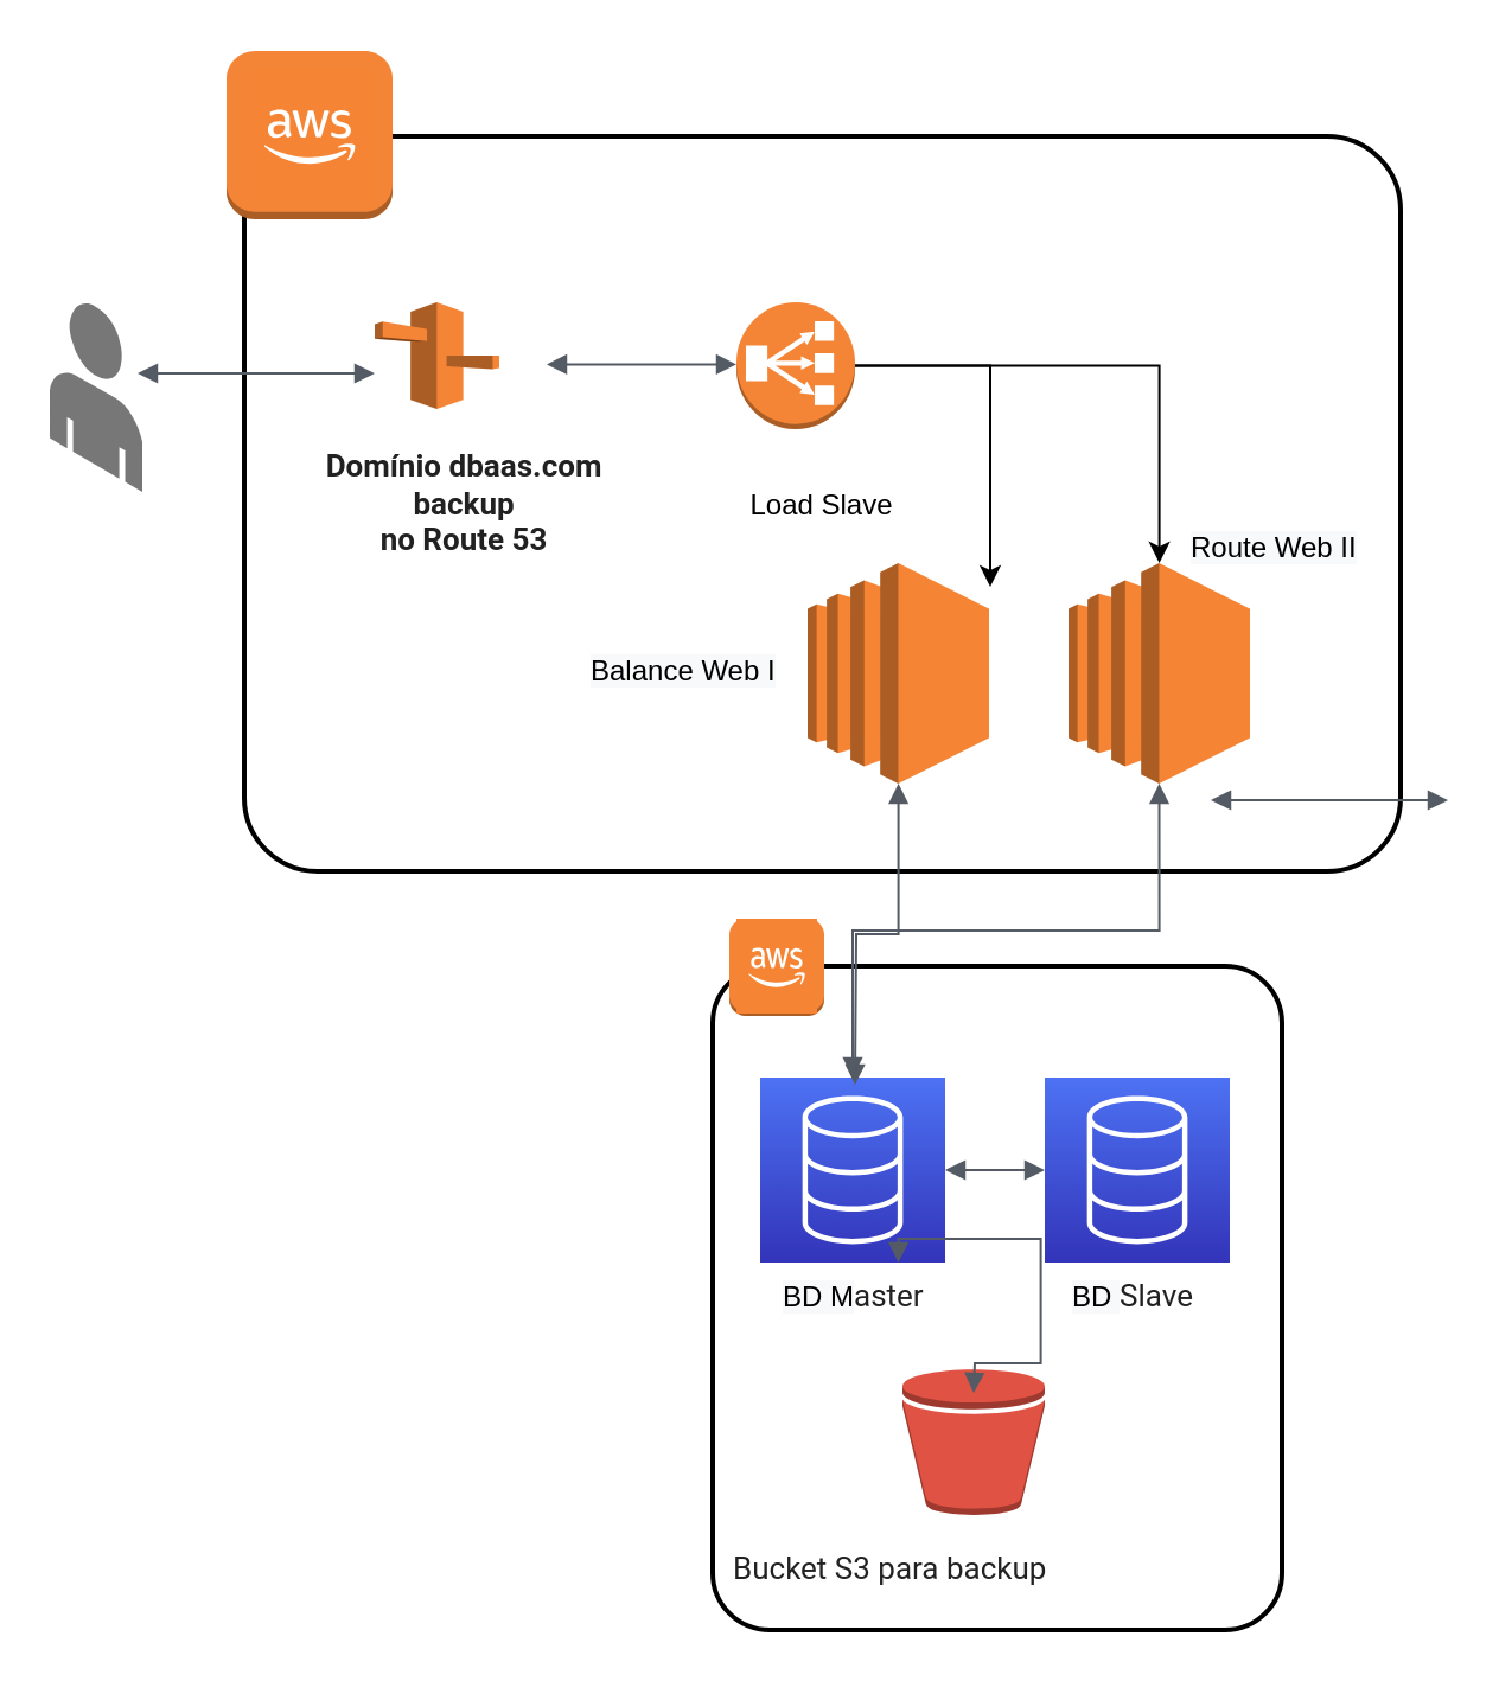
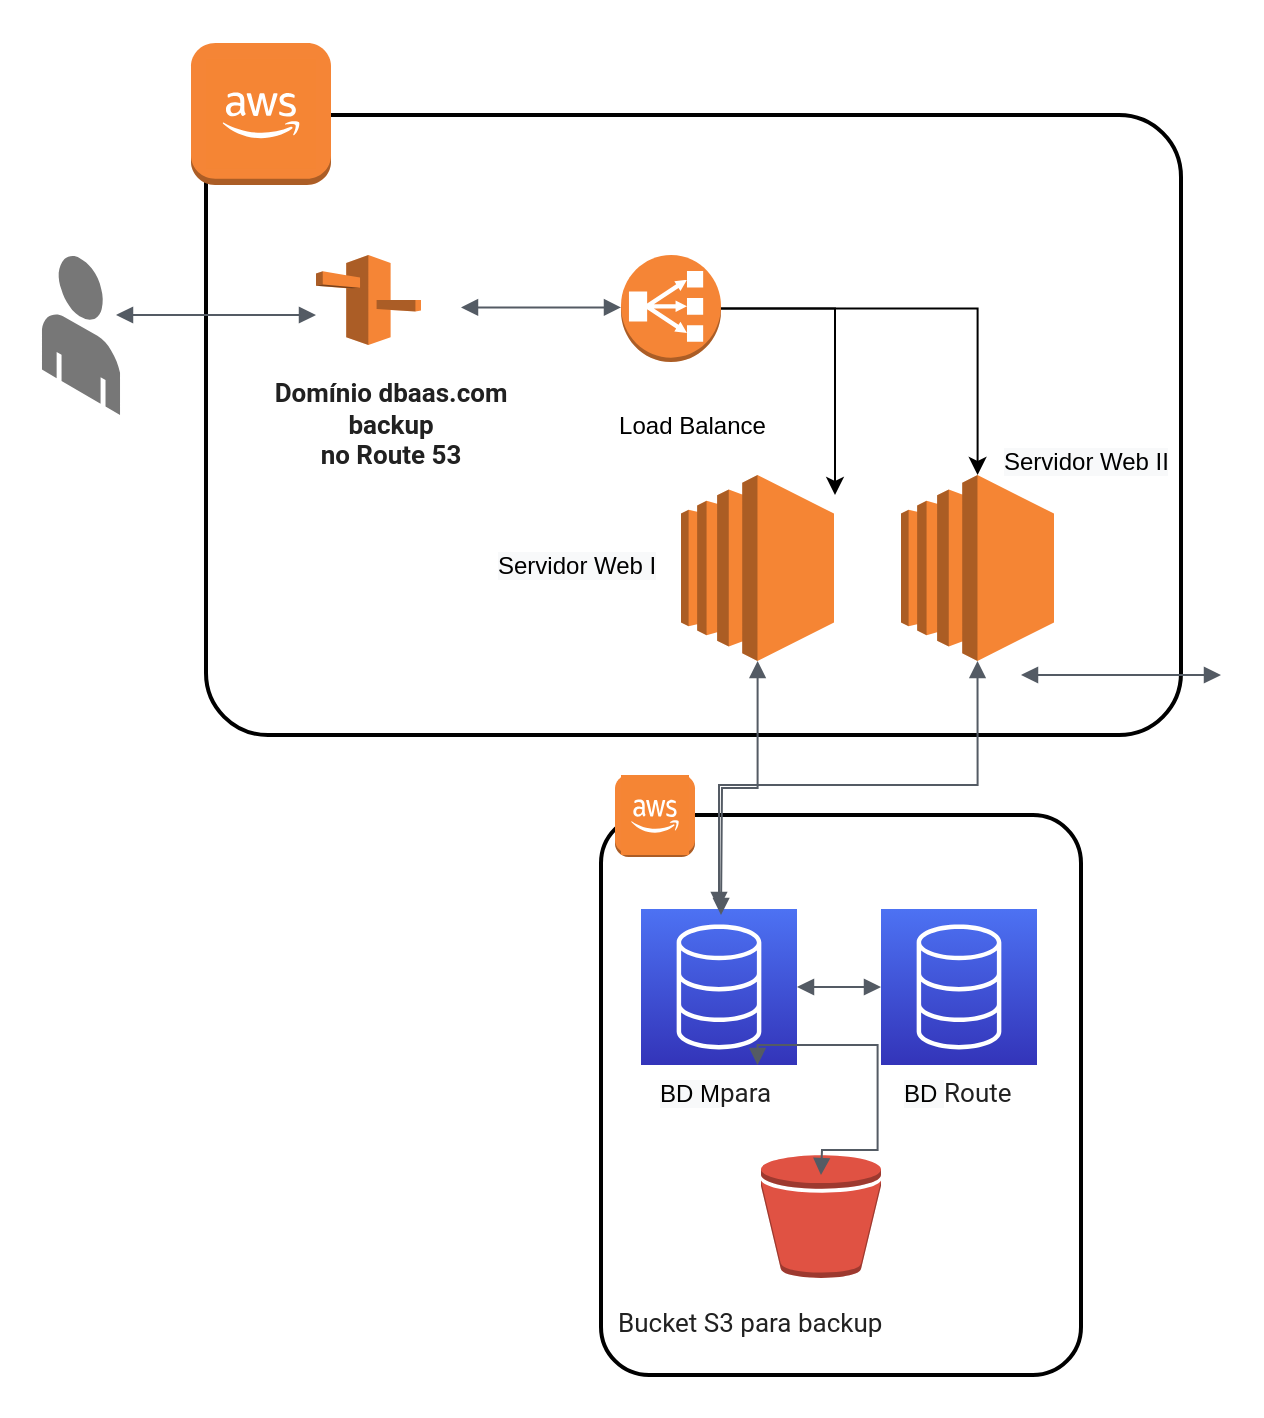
  <mxCell id="0" />
  <mxCell id="1" parent="0" />
- <mxCell id="2" value="Load Slave" style="rounded=1;arcSize=10;dashed=0;fillColor=none;gradientColor=none;strokeWidth=2;" vertex="1" parent="1"><mxGeometry x="102.5" y="57" width="487.5" height="310" as="geometry" /></mxCell>
+ <mxCell id="2" value="Load Balance" style="rounded=1;arcSize=10;dashed=0;fillColor=none;gradientColor=none;strokeWidth=2;" vertex="1" parent="1"><mxGeometry x="102.5" y="57" width="487.5" height="310" as="geometry" /></mxCell>
  <mxCell id="3" value="" style="verticalLabelPosition=bottom;html=1;verticalAlign=top;strokeWidth=1;align=center;outlineConnect=0;dashed=0;outlineConnect=0;shape=mxgraph.aws3d.end_user;strokeColor=none;fillColor=#777777;aspect=fixed;" vertex="1" parent="1"><mxGeometry x="20.49" y="127" width="39.02" height="80" as="geometry" /></mxCell>
  <mxCell id="4" value="" style="outlineConnect=0;dashed=0;verticalLabelPosition=bottom;verticalAlign=top;align=center;html=1;shape=mxgraph.aws3.route_53;fillColor=#F58536;gradientColor=none;" vertex="1" parent="1"><mxGeometry x="157.5" y="127" width="52.5" height="45.04" as="geometry" /></mxCell>
  <mxCell id="5" value="" style="dashed=0;html=1;shape=mxgraph.aws3.instance;fillColor=#F58536;gradientColor=none;dashed=0;" vertex="1" parent="1"><mxGeometry x="95" y="20.96" width="70" height="71" as="geometry" /></mxCell>
  <mxCell id="6" value="&lt;span style=&quot;color: rgba(0 , 0 , 0 , 0.87) ; font-family: &amp;#34;roboto&amp;#34; , &amp;#34;helvetica&amp;#34; , &amp;#34;arial&amp;#34; , sans-serif ; font-size: 13px ; text-align: left&quot;&gt;&lt;b&gt;Domínio dbaas.com &lt;br&gt;backup &lt;br&gt;no Route 53&lt;/b&gt;&lt;/span&gt;" style="text;html=1;align=center;verticalAlign=middle;resizable=0;points=[];autosize=1;strokeColor=none;fillColor=none;" vertex="1" parent="1"><mxGeometry x="130" y="187" width="130" height="50" as="geometry" /></mxCell>
  <mxCell id="7" value="" style="outlineConnect=0;dashed=0;verticalLabelPosition=bottom;verticalAlign=top;align=center;html=1;shape=mxgraph.aws3.cloud_2;fillColor=#F58534;gradientColor=none;" vertex="1" parent="1"><mxGeometry x="102.5" y="28.96" width="55" height="55" as="geometry" /></mxCell>
  <mxCell id="8" value="" style="edgeStyle=orthogonalEdgeStyle;html=1;endArrow=block;elbow=vertical;startArrow=block;startFill=1;endFill=1;strokeColor=#545B64;rounded=0;" edge="1" parent="1"><mxGeometry width="100" relative="1" as="geometry"><mxPoint x="57.5" y="157" as="sourcePoint" /><mxPoint x="157.5" y="157" as="targetPoint" /></mxGeometry></mxCell>
  <mxCell id="9" value="" style="outlineConnect=0;dashed=0;verticalLabelPosition=bottom;verticalAlign=top;align=center;html=1;shape=mxgraph.aws3.classic_load_balancer;fillColor=#F58536;gradientColor=none;" vertex="1" parent="1"><mxGeometry x="310" y="127" width="50" height="53.48" as="geometry" /></mxCell>
  <mxCell id="10" value="" style="edgeStyle=orthogonalEdgeStyle;html=1;endArrow=block;elbow=vertical;startArrow=block;startFill=1;endFill=1;strokeColor=#545B64;rounded=0;" edge="1" parent="1"><mxGeometry width="100" relative="1" as="geometry"><mxPoint x="230" y="153.24" as="sourcePoint" /><mxPoint x="310" y="153.24" as="targetPoint" /></mxGeometry></mxCell>
  <mxCell id="11" value="" style="outlineConnect=0;dashed=0;verticalLabelPosition=bottom;verticalAlign=top;align=center;html=1;shape=mxgraph.aws3.ec2;fillColor=#F58534;gradientColor=none;" vertex="1" parent="1"><mxGeometry x="450" y="237" width="76.5" height="93" as="geometry" /></mxCell>
  <mxCell id="12" value="" style="outlineConnect=0;dashed=0;verticalLabelPosition=bottom;verticalAlign=top;align=center;html=1;shape=mxgraph.aws3.ec2;fillColor=#F58534;gradientColor=none;" vertex="1" parent="1"><mxGeometry x="340" y="237" width="76.5" height="93" as="geometry" /></mxCell>
- <mxCell id="13" value="&lt;span style=&quot;color: rgb(0 , 0 , 0) ; font-family: &amp;#34;helvetica&amp;#34; ; font-size: 12px ; font-style: normal ; font-weight: 400 ; letter-spacing: normal ; text-align: center ; text-indent: 0px ; text-transform: none ; word-spacing: 0px ; background-color: rgb(248 , 249 , 250) ; display: inline ; float: none&quot;&gt;Balance Web I&lt;/span&gt;" style="text;whiteSpace=wrap;html=1;" vertex="1" parent="1"><mxGeometry x="247" y="268.5" width="100" height="30" as="geometry" /></mxCell>
- <mxCell id="14" value="&lt;span style=&quot;color: rgb(0 , 0 , 0) ; font-family: &amp;#34;helvetica&amp;#34; ; font-size: 12px ; font-style: normal ; font-weight: 400 ; letter-spacing: normal ; text-align: center ; text-indent: 0px ; text-transform: none ; word-spacing: 0px ; background-color: rgb(248 , 249 , 250) ; display: inline ; float: none&quot;&gt;Route Web II&lt;/span&gt;" style="text;whiteSpace=wrap;html=1;" vertex="1" parent="1"><mxGeometry x="500" y="217" width="100" height="30" as="geometry" /></mxCell>
+ <mxCell id="13" value="&lt;span style=&quot;color: rgb(0 , 0 , 0) ; font-family: &amp;#34;helvetica&amp;#34; ; font-size: 12px ; font-style: normal ; font-weight: 400 ; letter-spacing: normal ; text-align: center ; text-indent: 0px ; text-transform: none ; word-spacing: 0px ; background-color: rgb(248 , 249 , 250) ; display: inline ; float: none&quot;&gt;Servidor Web I&lt;/span&gt;" style="text;whiteSpace=wrap;html=1;" vertex="1" parent="1"><mxGeometry x="247" y="268.5" width="100" height="30" as="geometry" /></mxCell>
+ <mxCell id="14" value="&lt;span style=&quot;color: rgb(0 , 0 , 0) ; font-family: &amp;#34;helvetica&amp;#34; ; font-size: 12px ; font-style: normal ; font-weight: 400 ; letter-spacing: normal ; text-align: center ; text-indent: 0px ; text-transform: none ; word-spacing: 0px ; background-color: rgb(248 , 249 , 250) ; display: inline ; float: none&quot;&gt;Servidor Web II&lt;/span&gt;" style="text;whiteSpace=wrap;html=1;" vertex="1" parent="1"><mxGeometry x="500" y="217" width="100" height="30" as="geometry" /></mxCell>
  <mxCell id="15" value="" style="edgeStyle=segmentEdgeStyle;endArrow=classic;html=1;rounded=0;" edge="1" parent="1" source="9"><mxGeometry width="50" height="50" relative="1" as="geometry"><mxPoint x="440" y="172.04" as="sourcePoint" /><mxPoint x="417" y="247" as="targetPoint" /></mxGeometry></mxCell>
  <mxCell id="16" value="" style="edgeStyle=segmentEdgeStyle;endArrow=classic;html=1;rounded=0;" edge="1" parent="1" source="9" target="11"><mxGeometry width="50" height="50" relative="1" as="geometry"><mxPoint x="540" y="357" as="sourcePoint" /><mxPoint x="590" y="307" as="targetPoint" /></mxGeometry></mxCell>
  <mxCell id="17" value="" style="rounded=1;arcSize=10;dashed=0;fillColor=none;gradientColor=none;strokeWidth=2;" vertex="1" parent="1"><mxGeometry x="300" y="407" width="240" height="280" as="geometry" /></mxCell>
  <mxCell id="18" value="" style="dashed=0;html=1;shape=mxgraph.aws3.instance;fillColor=#F58536;gradientColor=none;dashed=0;" vertex="1" parent="1"><mxGeometry x="307" y="387" width="40" height="41" as="geometry" /></mxCell>
  <mxCell id="19" value="" style="outlineConnect=0;dashed=0;verticalLabelPosition=bottom;verticalAlign=top;align=center;html=1;shape=mxgraph.aws3.cloud_2;fillColor=#F58534;gradientColor=none;" vertex="1" parent="1"><mxGeometry x="310" y="387" width="34" height="40" as="geometry" /></mxCell>
  <mxCell id="20" value="" style="sketch=0;points=[[0,0,0],[0.25,0,0],[0.5,0,0],[0.75,0,0],[1,0,0],[0,1,0],[0.25,1,0],[0.5,1,0],[0.75,1,0],[1,1,0],[0,0.25,0],[0,0.5,0],[0,0.75,0],[1,0.25,0],[1,0.5,0],[1,0.75,0]];outlineConnect=0;fontColor=#232F3E;gradientColor=#4D72F3;gradientDirection=north;fillColor=#3334B9;strokeColor=#ffffff;dashed=0;verticalLabelPosition=bottom;verticalAlign=top;align=center;html=1;fontSize=12;fontStyle=0;aspect=fixed;shape=mxgraph.aws4.resourceIcon;resIcon=mxgraph.aws4.database;" vertex="1" parent="1"><mxGeometry x="320" y="454" width="78" height="78" as="geometry" /></mxCell>
  <mxCell id="21" value="" style="sketch=0;points=[[0,0,0],[0.25,0,0],[0.5,0,0],[0.75,0,0],[1,0,0],[0,1,0],[0.25,1,0],[0.5,1,0],[0.75,1,0],[1,1,0],[0,0.25,0],[0,0.5,0],[0,0.75,0],[1,0.25,0],[1,0.5,0],[1,0.75,0]];outlineConnect=0;fontColor=#232F3E;gradientColor=#4D72F3;gradientDirection=north;fillColor=#3334B9;strokeColor=#ffffff;dashed=0;verticalLabelPosition=bottom;verticalAlign=top;align=center;html=1;fontSize=12;fontStyle=0;aspect=fixed;shape=mxgraph.aws4.resourceIcon;resIcon=mxgraph.aws4.database;" vertex="1" parent="1"><mxGeometry x="440" y="454" width="78" height="78" as="geometry" /></mxCell>
- <mxCell id="22" value="&lt;span style=&quot;color: rgb(0 , 0 , 0) ; font-family: &amp;#34;helvetica&amp;#34; ; font-size: 12px ; font-style: normal ; font-weight: 400 ; letter-spacing: normal ; text-align: center ; text-indent: 0px ; text-transform: none ; word-spacing: 0px ; background-color: rgb(248 , 249 , 250) ; display: inline ; float: none&quot;&gt;BD M&lt;/span&gt;&lt;span style=&quot;color: rgba(0 , 0 , 0 , 0.87) ; font-family: &amp;#34;roboto&amp;#34; , &amp;#34;helvetica&amp;#34; , &amp;#34;arial&amp;#34; , sans-serif ; font-size: 13px&quot;&gt;aster&lt;/span&gt;" style="text;whiteSpace=wrap;html=1;" vertex="1" parent="1"><mxGeometry x="328.25" y="532" width="100" height="30" as="geometry" /></mxCell>
- <mxCell id="23" value="&lt;span style=&quot;color: rgb(0 , 0 , 0) ; font-family: &amp;#34;helvetica&amp;#34; ; font-size: 12px ; font-style: normal ; font-weight: 400 ; letter-spacing: normal ; text-align: center ; text-indent: 0px ; text-transform: none ; word-spacing: 0px ; background-color: rgb(248 , 249 , 250) ; display: inline ; float: none&quot;&gt;BD&amp;nbsp;&lt;/span&gt;&lt;span style=&quot;color: rgba(0 , 0 , 0 , 0.87) ; font-family: &amp;#34;roboto&amp;#34; , &amp;#34;helvetica&amp;#34; , &amp;#34;arial&amp;#34; , sans-serif ; font-size: 13px&quot;&gt;Slave&lt;/span&gt;" style="text;whiteSpace=wrap;html=1;" vertex="1" parent="1"><mxGeometry x="450" y="532" width="100" height="30" as="geometry" /></mxCell>
+ <mxCell id="22" value="&lt;span style=&quot;color: rgb(0 , 0 , 0) ; font-family: &amp;#34;helvetica&amp;#34; ; font-size: 12px ; font-style: normal ; font-weight: 400 ; letter-spacing: normal ; text-align: center ; text-indent: 0px ; text-transform: none ; word-spacing: 0px ; background-color: rgb(248 , 249 , 250) ; display: inline ; float: none&quot;&gt;BD M&lt;/span&gt;&lt;span style=&quot;color: rgba(0 , 0 , 0 , 0.87) ; font-family: &amp;#34;roboto&amp;#34; , &amp;#34;helvetica&amp;#34; , &amp;#34;arial&amp;#34; , sans-serif ; font-size: 13px&quot;&gt;para&lt;/span&gt;" style="text;whiteSpace=wrap;html=1;" vertex="1" parent="1"><mxGeometry x="328.25" y="532" width="100" height="30" as="geometry" /></mxCell>
+ <mxCell id="23" value="&lt;span style=&quot;color: rgb(0 , 0 , 0) ; font-family: &amp;#34;helvetica&amp;#34; ; font-size: 12px ; font-style: normal ; font-weight: 400 ; letter-spacing: normal ; text-align: center ; text-indent: 0px ; text-transform: none ; word-spacing: 0px ; background-color: rgb(248 , 249 , 250) ; display: inline ; float: none&quot;&gt;BD&amp;nbsp;&lt;/span&gt;&lt;span style=&quot;color: rgba(0 , 0 , 0 , 0.87) ; font-family: &amp;#34;roboto&amp;#34; , &amp;#34;helvetica&amp;#34; , &amp;#34;arial&amp;#34; , sans-serif ; font-size: 13px&quot;&gt;Route&lt;/span&gt;" style="text;whiteSpace=wrap;html=1;" vertex="1" parent="1"><mxGeometry x="450" y="532" width="100" height="30" as="geometry" /></mxCell>
  <mxCell id="24" value="" style="edgeStyle=orthogonalEdgeStyle;html=1;endArrow=block;elbow=vertical;startArrow=block;startFill=1;endFill=1;strokeColor=#545B64;rounded=0;entryX=0;entryY=0.5;entryDx=0;entryDy=0;entryPerimeter=0;exitX=1;exitY=0.5;exitDx=0;exitDy=0;exitPerimeter=0;" edge="1" parent="1" source="20" target="21"><mxGeometry width="100" relative="1" as="geometry"><mxPoint x="510" y="337" as="sourcePoint" /><mxPoint x="610" y="337" as="targetPoint" /></mxGeometry></mxCell>
  <mxCell id="25" value="" style="edgeStyle=orthogonalEdgeStyle;html=1;endArrow=block;elbow=vertical;startArrow=block;startFill=1;endFill=1;strokeColor=#545B64;rounded=0;" edge="1" parent="1" target="12"><mxGeometry width="100" relative="1" as="geometry"><mxPoint x="360" y="457" as="sourcePoint" /><mxPoint x="460" y="457" as="targetPoint" /></mxGeometry></mxCell>
  <mxCell id="26" value="" style="edgeStyle=orthogonalEdgeStyle;html=1;endArrow=block;elbow=vertical;startArrow=block;startFill=1;endFill=1;strokeColor=#545B64;rounded=0;exitX=0.5;exitY=0;exitDx=0;exitDy=0;exitPerimeter=0;entryX=0.5;entryY=1;entryDx=0;entryDy=0;entryPerimeter=0;" edge="1" parent="1" source="20" target="11"><mxGeometry width="100" relative="1" as="geometry"><mxPoint x="510" y="337" as="sourcePoint" /><mxPoint x="610" y="337" as="targetPoint" /></mxGeometry></mxCell>
  <mxCell id="27" value="&lt;span style=&quot;color: rgba(0 , 0 , 0 , 0.87) ; font-family: &amp;#34;roboto&amp;#34; , &amp;#34;helvetica&amp;#34; , &amp;#34;arial&amp;#34; , sans-serif ; font-size: 13px&quot;&gt;Bucket S3 para backup&lt;/span&gt;" style="text;whiteSpace=wrap;html=1;" vertex="1" parent="1"><mxGeometry x="307" y="647" width="150" height="30" as="geometry" /></mxCell>
  <mxCell id="28" value="" style="outlineConnect=0;dashed=0;verticalLabelPosition=bottom;verticalAlign=top;align=center;html=1;shape=mxgraph.aws3.bucket;fillColor=#E05243;gradientColor=none;" vertex="1" parent="1"><mxGeometry x="380" y="577" width="60" height="61.5" as="geometry" /></mxCell>
  <mxCell id="29" value="" style="edgeStyle=orthogonalEdgeStyle;html=1;endArrow=block;elbow=vertical;startArrow=block;startFill=1;endFill=1;strokeColor=#545B64;rounded=0;" edge="1" parent="1"><mxGeometry width="100" relative="1" as="geometry"><mxPoint x="510" y="337" as="sourcePoint" /><mxPoint x="610" y="337" as="targetPoint" /></mxGeometry></mxCell>
  <mxCell id="30" value="" style="edgeStyle=orthogonalEdgeStyle;html=1;endArrow=block;elbow=vertical;startArrow=block;startFill=1;endFill=1;strokeColor=#545B64;rounded=0;entryX=0.5;entryY=0;entryDx=0;entryDy=0;" edge="1" parent="1" target="22"><mxGeometry width="100" relative="1" as="geometry"><mxPoint x="410" y="587" as="sourcePoint" /><mxPoint x="510" y="587" as="targetPoint" /></mxGeometry></mxCell>
